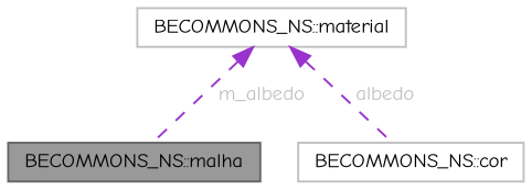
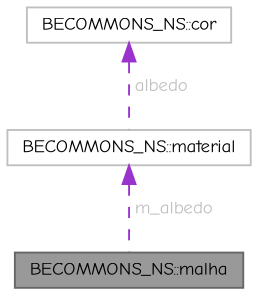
  digraph {
    fontname="Comic Neue"
    node [color=grey75 fillcolor=white fontname="Comic Neue" fontsize=10 shape=box style=filled]
    edge [color=darkorchid3 dir=back fontcolor=grey fontname="Comic Neue" fontsize=10 labelfontname=Helvetica labelfontsize=10 style=dashed]
    n1 [color=gray40 fillcolor=grey60 fontcolor=black height=0.2 label="BECOMMONS_NS::malha" width=0.4]
    n2 [height=0.2 label="BECOMMONS_NS::material" width=0.4]
    n3 [height=0.2 label="BECOMMONS_NS::cor" width=0.4]
    n2 -> n1 [label=" m_albedo"]
-   n2 -> n3 [label=" albedo"]
+   n3 -> n2 [label=" albedo"]
  }
